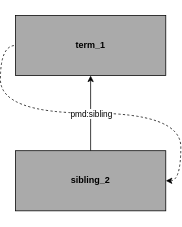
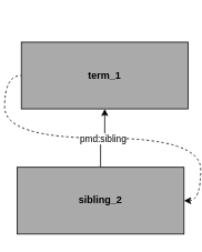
  <mxCell id="0" />
  <mxCell id="1" parent="0" />
  <mxCell id="2" style="edgeStyle=orthogonalEdgeStyle;rounded=0;orthogonalLoop=1;jettySize=auto;html=1;exitX=0.5;exitY=1;exitDx=0;exitDy=0;entryX=0.5;entryY=0;entryDx=0;entryDy=0;startArrow=classic;endArrow=none;curved=0;dashed=0" edge="1" parent="1" source="6" target="7"><mxGeometry relative="1" as="geometry" /></mxCell>
  <mxCell id="3" value="pmd:sibling" style="edgeLabel;html=1;align=center;verticalAlign=middle;resizable=0;points=[];" vertex="1" connectable="0" parent="2"><mxGeometry x="0" y="0" relative="1" as="geometry"><mxPoint as="offset" /></mxGeometry></mxCell>
  <mxCell id="4" style="edgeStyle=orthogonalEdgeStyle;rounded=0;orthogonalLoop=1;jettySize=auto;html=1;exitX=1;exitY=0.5;exitDx=0;exitDy=0;entryX=0;entryY=0.5;entryDx=0;entryDy=0;startArrow=classic;endArrow=none;curved=1;dashed=1" edge="1" parent="1" source="7" target="6"><mxGeometry relative="1" as="geometry" /></mxCell>
  <mxCell id="5" value="pmd:sibling" style="edgeLabel;html=1;align=center;verticalAlign=middle;resizable=0;points=[];" vertex="1" connectable="0" parent="4"><mxGeometry x="0" y="0" relative="1" as="geometry"><mxPoint as="offset" /></mxGeometry></mxCell>
- <mxCell id="6" value="term_1" style="rounded=0;whiteSpace=wrap;html=1;fillColor=#aaaaaa;strokeColor=#000000;fontStyle=1;" parent="1" vertex="1"><mxGeometry x="20" y="20" width="200" height="80" as="geometry" /></mxCell>
+ <mxCell id="6" value="term_1" style="rounded=0;whiteSpace=wrap;html=1;fillColor=#aaaaaa;strokeColor=#000000;fontStyle=1;" parent="1" vertex="1"><mxGeometry x="25" y="50" width="200" height="80" as="geometry" /></mxCell>
  <mxCell id="7" value="sibling_2" style="rounded=0;whiteSpace=wrap;html=1;fillColor=#aaaaaa;strokeColor=#000000;fontStyle=1;" parent="1" vertex="1"><mxGeometry x="20" y="200" width="200" height="80" as="geometry" /></mxCell>
